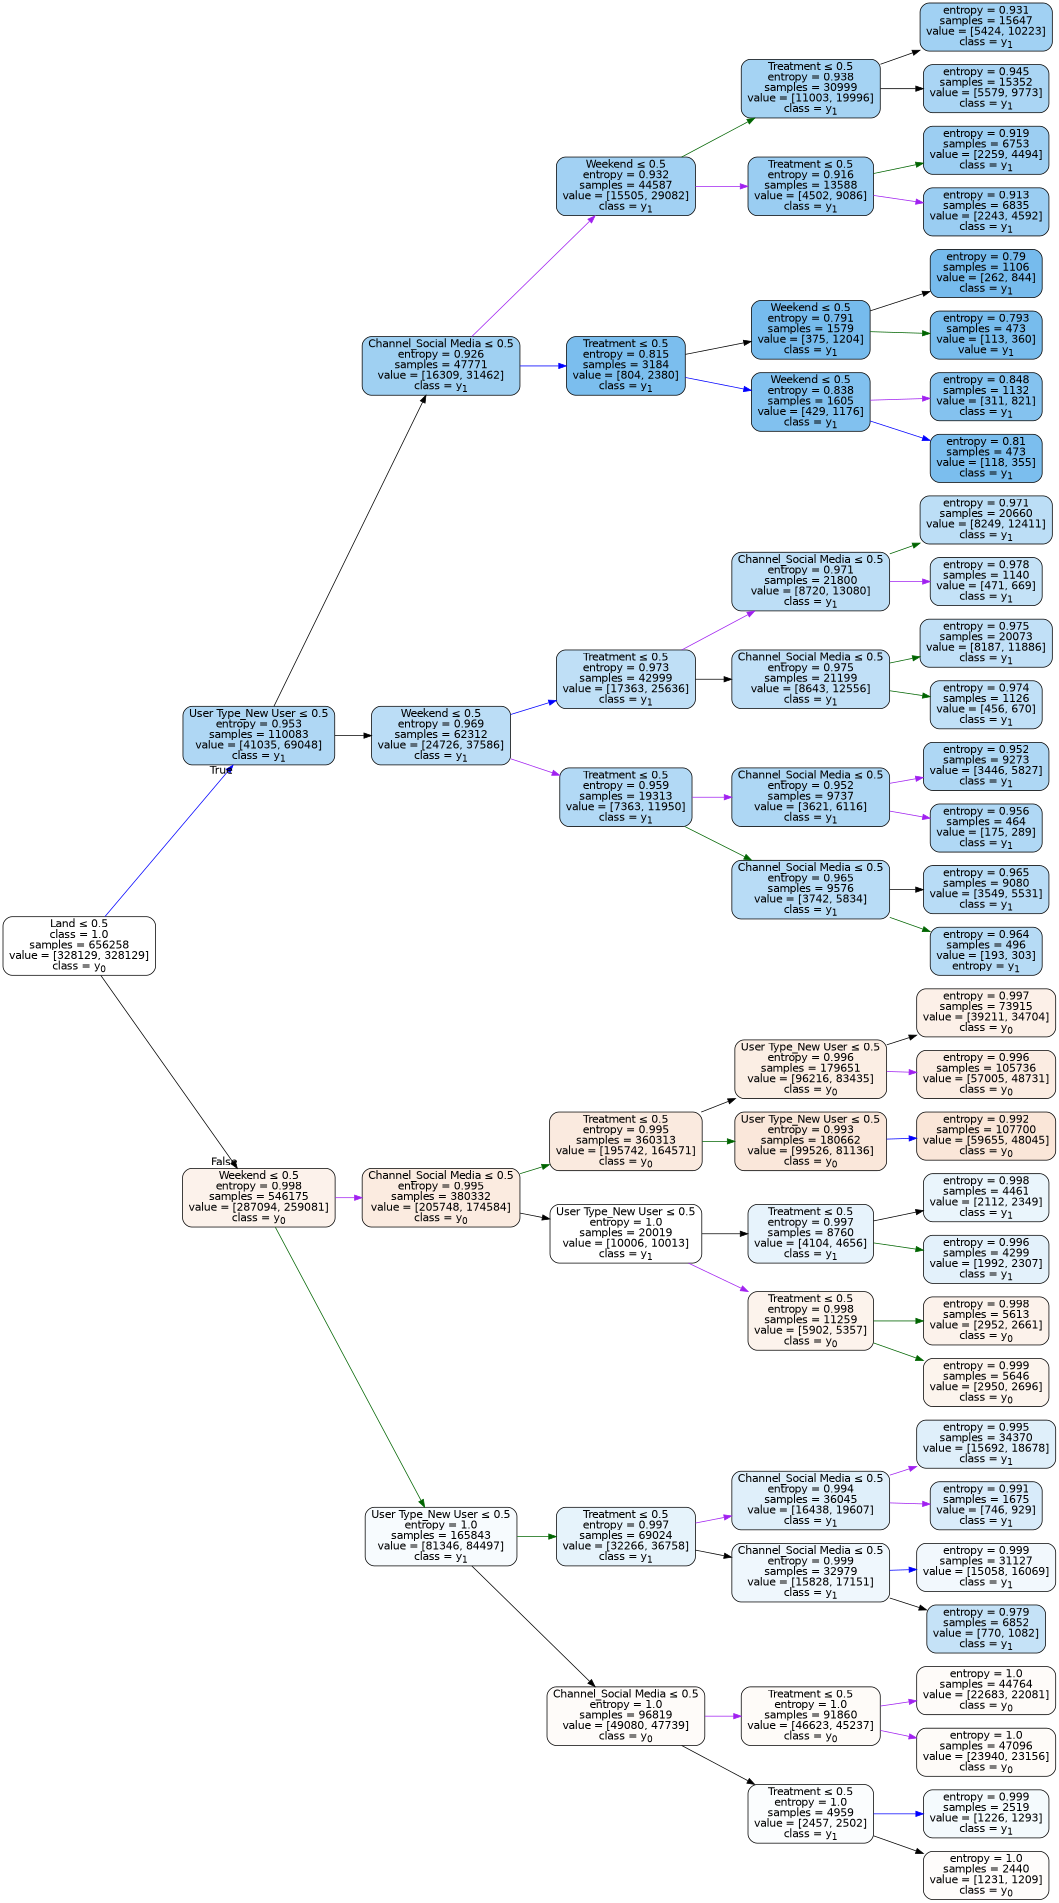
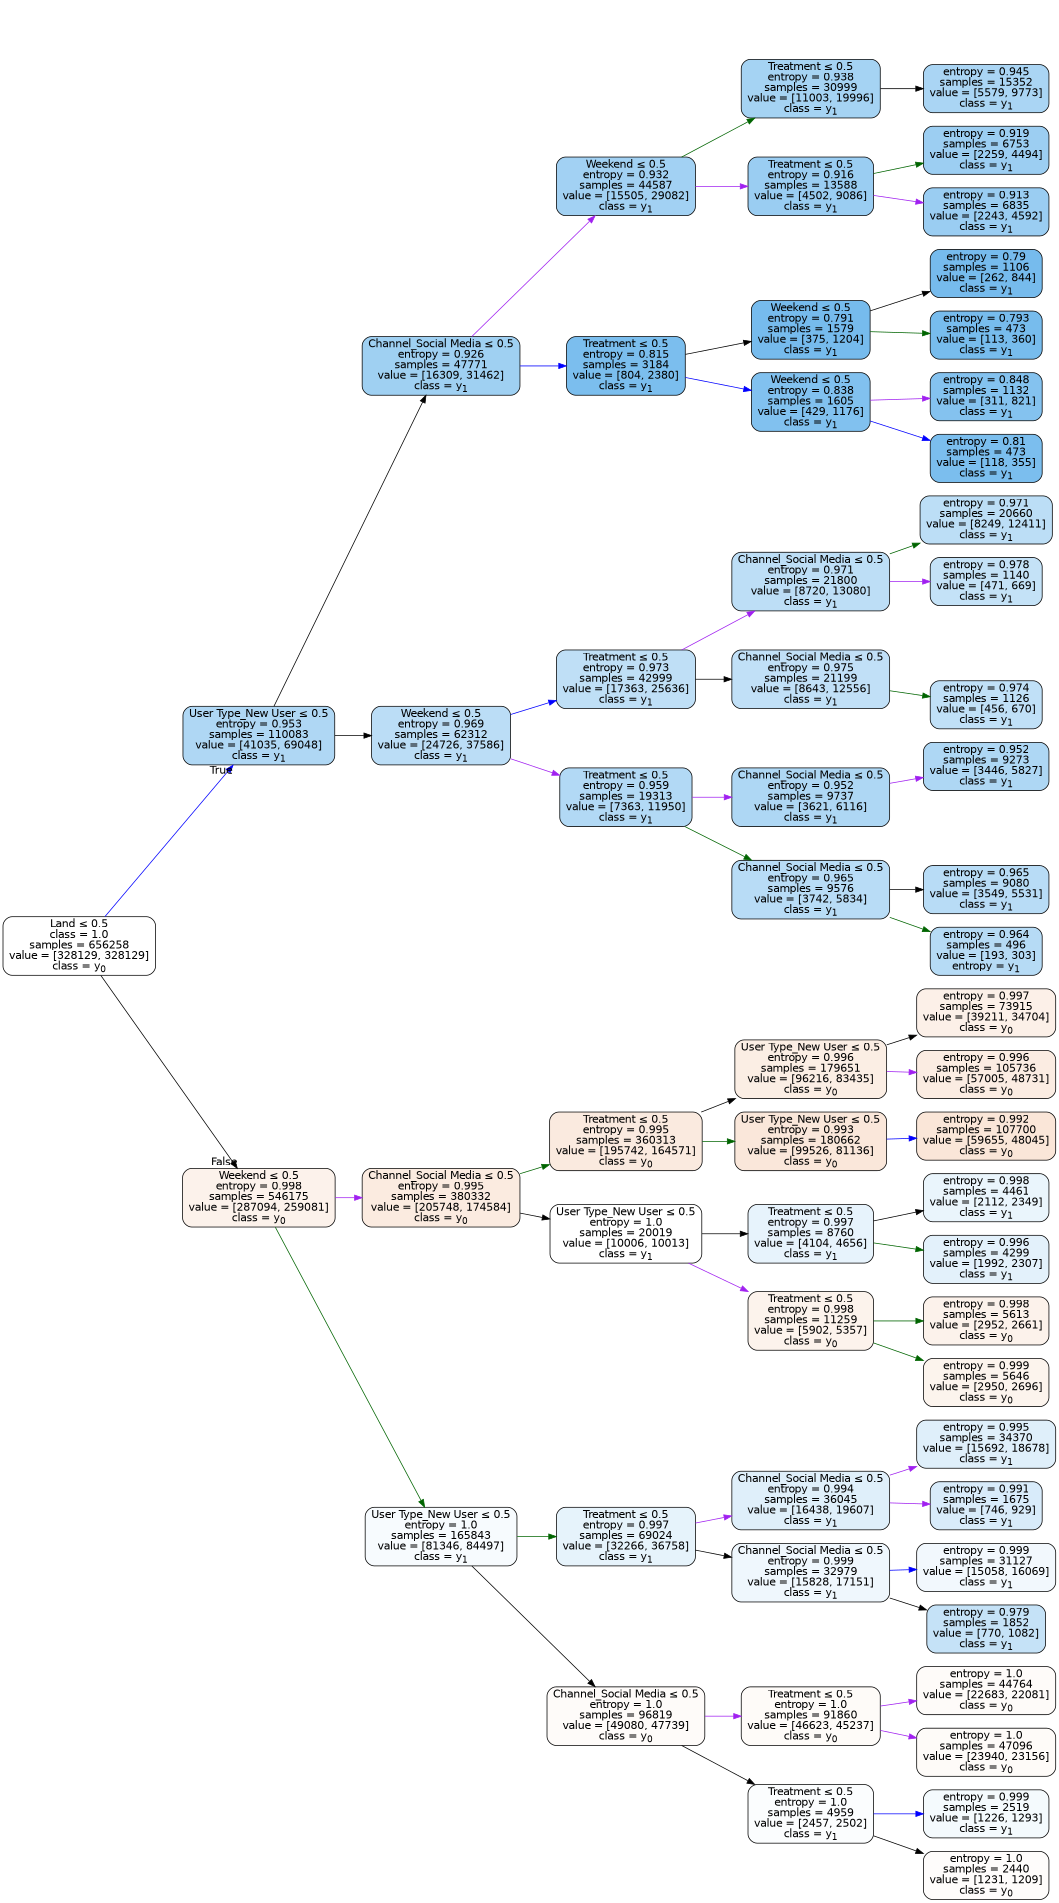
  digraph {
    rankdir=LR
    node [color=black fillcolor="#e5813919" fontname=helvetica shape=box style="filled, rounded"]
    edge [color=black fontname=helvetica]
    n1 [fillcolor="#e5813900" label=<Land &le; 0.5<br/>class = 1.0<br/>samples = 656258<br/>value = [328129, 328129]<br/>class = y<SUB>0</SUB>>]
    n2 [fillcolor="#399de567" label=<User Type_New User &le; 0.5<br/>entropy = 0.953<br/>samples = 110083<br/>value = [41035, 69048]<br/>class = y<SUB>1</SUB>>]
    n3 [label=<Weekend &le; 0.5<br/>entropy = 0.998<br/>samples = 546175<br/>value = [287094, 259081]<br/>class = y<SUB>0</SUB>>]
    n4 [fillcolor="#399de57b" label=<Channel_Social Media &le; 0.5<br/>entropy = 0.926<br/>samples = 47771<br/>value = [16309, 31462]<br/>class = y<SUB>1</SUB>>]
    n5 [fillcolor="#399de557" label=<Weekend &le; 0.5<br/>entropy = 0.969<br/>samples = 62312<br/>value = [24726, 37586]<br/>class = y<SUB>1</SUB>>]
    n6 [fillcolor="#e5813927" label=<Channel_Social Media &le; 0.5<br/>entropy = 0.995<br/>samples = 380332<br/>value = [205748, 174584]<br/>class = y<SUB>0</SUB>>]
    n7 [fillcolor="#399de50a" label=<User Type_New User &le; 0.5<br/>entropy = 1.0<br/>samples = 165843<br/>value = [81346, 84497]<br/>class = y<SUB>1</SUB>>]
    n8 [fillcolor="#399de577" label=<Weekend &le; 0.5<br/>entropy = 0.932<br/>samples = 44587<br/>value = [15505, 29082]<br/>class = y<SUB>1</SUB>>]
    n9 [fillcolor="#399de5a9" label=<Treatment &le; 0.5<br/>entropy = 0.815<br/>samples = 3184<br/>value = [804, 2380]<br/>class = y<SUB>1</SUB>>]
    n10 [fillcolor="#399de552" label=<Treatment &le; 0.5<br/>entropy = 0.973<br/>samples = 42999<br/>value = [17363, 25636]<br/>class = y<SUB>1</SUB>>]
    n11 [fillcolor="#399de562" label=<Treatment &le; 0.5<br/>entropy = 0.959<br/>samples = 19313<br/>value = [7363, 11950]<br/>class = y<SUB>1</SUB>>]
    n12 [fillcolor="#399de573" label=<Treatment &le; 0.5<br/>entropy = 0.938<br/>samples = 30999<br/>value = [11003, 19996]<br/>class = y<SUB>1</SUB>>]
    n13 [fillcolor="#399de581" label=<Treatment &le; 0.5<br/>entropy = 0.916<br/>samples = 13588<br/>value = [4502, 9086]<br/>class = y<SUB>1</SUB>>]
    n14 [fillcolor="#399de5b0" label=<Weekend &le; 0.5<br/>entropy = 0.791<br/>samples = 1579<br/>value = [375, 1204]<br/>class = y<SUB>1</SUB>>]
    n15 [fillcolor="#399de5a2" label=<Weekend &le; 0.5<br/>entropy = 0.838<br/>samples = 1605<br/>value = [429, 1176]<br/>class = y<SUB>1</SUB>>]
-   n16 [fillcolor="#399de578" label=<entropy = 0.931<br/>samples = 15647<br/>value = [5424, 10223]<br/>class = y<SUB>1</SUB>>]
    n17 [fillcolor="#399de56d" label=<entropy = 0.945<br/>samples = 15352<br/>value = [5579, 9773]<br/>class = y<SUB>1</SUB>>]
    n18 [fillcolor="#399de57f" label=<entropy = 0.919<br/>samples = 6753<br/>value = [2259, 4494]<br/>class = y<SUB>1</SUB>>]
    n19 [fillcolor="#399de582" label=<entropy = 0.913<br/>samples = 6835<br/>value = [2243, 4592]<br/>class = y<SUB>1</SUB>>]
    n20 [fillcolor="#399de5b0" label=<entropy = 0.79<br/>samples = 1106<br/>value = [262, 844]<br/>class = y<SUB>1</SUB>>]
-   n21 [fillcolor="#399de5af" label=<entropy = 0.793<br/>samples = 473<br/>value = [113, 360]<br/>value = y<SUB>1</SUB>>]
+   n21 [fillcolor="#399de5af" label=<entropy = 0.793<br/>samples = 473<br/>value = [113, 360]<br/>class = y<SUB>1</SUB>>]
    n22 [fillcolor="#399de59e" label=<entropy = 0.848<br/>samples = 1132<br/>value = [311, 821]<br/>class = y<SUB>1</SUB>>]
    n23 [fillcolor="#399de5aa" label=<entropy = 0.81<br/>samples = 473<br/>value = [118, 355]<br/>class = y<SUB>1</SUB>>]
    n24 [fillcolor="#399de555" label=<Channel_Social Media &le; 0.5<br/>entropy = 0.971<br/>samples = 21800<br/>value = [8720, 13080]<br/>class = y<SUB>1</SUB>>]
    n25 [fillcolor="#399de54f" label=<Channel_Social Media &le; 0.5<br/>entropy = 0.975<br/>samples = 21199<br/>value = [8643, 12556]<br/>class = y<SUB>1</SUB>>]
    n26 [fillcolor="#399de568" label=<Channel_Social Media &le; 0.5<br/>entropy = 0.952<br/>samples = 9737<br/>value = [3621, 6116]<br/>class = y<SUB>1</SUB>>]
    n27 [fillcolor="#399de55b" label=<Channel_Social Media &le; 0.5<br/>entropy = 0.965<br/>samples = 9576<br/>value = [3742, 5834]<br/>class = y<SUB>1</SUB>>]
    n28 [fillcolor="#399de556" label=<entropy = 0.971<br/>samples = 20660<br/>value = [8249, 12411]<br/>class = y<SUB>1</SUB>>]
    n29 [fillcolor="#399de54b" label=<entropy = 0.978<br/>samples = 1140<br/>value = [471, 669]<br/>class = y<SUB>1</SUB>>]
-   n30 [fillcolor="#399de54f" label=<entropy = 0.975<br/>samples = 20073<br/>value = [8187, 11886]<br/>class = y<SUB>1</SUB>>]
    n31 [fillcolor="#399de551" label=<entropy = 0.974<br/>samples = 1126<br/>value = [456, 670]<br/>class = y<SUB>1</SUB>>]
    n32 [fillcolor="#399de568" label=<entropy = 0.952<br/>samples = 9273<br/>value = [3446, 5827]<br/>class = y<SUB>1</SUB>>]
-   n33 [fillcolor="#399de565" label=<entropy = 0.956<br/>samples = 464<br/>value = [175, 289]<br/>class = y<SUB>1</SUB>>]
    n34 [fillcolor="#399de55b" label=<entropy = 0.965<br/>samples = 9080<br/>value = [3549, 5531]<br/>class = y<SUB>1</SUB>>]
    n35 [fillcolor="#399de55d" label=<entropy = 0.964<br/>samples = 496<br/>value = [193, 303]<br/>entropy = y<SUB>1</SUB>>]
    n36 [fillcolor="#e5813929" label=<Treatment &le; 0.5<br/>entropy = 0.995<br/>samples = 360313<br/>value = [195742, 164571]<br/>class = y<SUB>0</SUB>>]
    n37 [fillcolor="#399de500" label=<User Type_New User &le; 0.5<br/>entropy = 1.0<br/>samples = 20019<br/>value = [10006, 10013]<br/>class = y<SUB>1</SUB>>]
    n38 [fillcolor="#399de51f" label=<Treatment &le; 0.5<br/>entropy = 0.997<br/>samples = 69024<br/>value = [32266, 36758]<br/>class = y<SUB>1</SUB>>]
    n39 [fillcolor="#e5813907" label=<Channel_Social Media &le; 0.5<br/>entropy = 1.0<br/>samples = 96819<br/>value = [49080, 47739]<br/>class = y<SUB>0</SUB>>]
    n40 [fillcolor="#e5813922" label=<User Type_New User &le; 0.5<br/>entropy = 0.996<br/>samples = 179651<br/>value = [96216, 83435]<br/>class = y<SUB>0</SUB>>]
    n41 [fillcolor="#e581392f" label=<User Type_New User &le; 0.5<br/>entropy = 0.993<br/>samples = 180662<br/>value = [99526, 81136]<br/>class = y<SUB>0</SUB>>]
    n42 [fillcolor="#399de51e" label=<Treatment &le; 0.5<br/>entropy = 0.997<br/>samples = 8760<br/>value = [4104, 4656]<br/>class = y<SUB>1</SUB>>]
    n43 [fillcolor="#e5813918" label=<Treatment &le; 0.5<br/>entropy = 0.998<br/>samples = 11259<br/>value = [5902, 5357]<br/>class = y<SUB>0</SUB>>]
    n44 [fillcolor="#e581391d" label=<entropy = 0.997<br/>samples = 73915<br/>value = [39211, 34704]<br/>class = y<SUB>0</SUB>>]
    n45 [fillcolor="#e5813925" label=<entropy = 0.996<br/>samples = 105736<br/>value = [57005, 48731]<br/>class = y<SUB>0</SUB>>]
    n46 [fillcolor="#e5813932" label=<entropy = 0.992<br/>samples = 107700<br/>value = [59655, 48045]<br/>class = y<SUB>0</SUB>>]
    n47 [fillcolor="#399de51a" label=<entropy = 0.998<br/>samples = 4461<br/>value = [2112, 2349]<br/>class = y<SUB>1</SUB>>]
    n48 [fillcolor="#399de523" label=<entropy = 0.996<br/>samples = 4299<br/>value = [1992, 2307]<br/>class = y<SUB>1</SUB>>]
    n49 [label=<entropy = 0.998<br/>samples = 5613<br/>value = [2952, 2661]<br/>class = y<SUB>0</SUB>>]
    n50 [fillcolor="#e5813916" label=<entropy = 0.999<br/>samples = 5646<br/>value = [2950, 2696]<br/>class = y<SUB>0</SUB>>]
    n51 [fillcolor="#399de529" label=<Channel_Social Media &le; 0.5<br/>entropy = 0.994<br/>samples = 36045<br/>value = [16438, 19607]<br/>class = y<SUB>1</SUB>>]
    n52 [fillcolor="#399de514" label=<Channel_Social Media &le; 0.5<br/>entropy = 0.999<br/>samples = 32979<br/>value = [15828, 17151]<br/>class = y<SUB>1</SUB>>]
    n53 [fillcolor="#e5813908" label=<Treatment &le; 0.5<br/>entropy = 1.0<br/>samples = 91860<br/>value = [46623, 45237]<br/>class = y<SUB>0</SUB>>]
    n54 [fillcolor="#399de505" label=<Treatment &le; 0.5<br/>entropy = 1.0<br/>samples = 4959<br/>value = [2457, 2502]<br/>class = y<SUB>1</SUB>>]
    n55 [fillcolor="#399de529" label=<entropy = 0.995<br/>samples = 34370<br/>value = [15692, 18678]<br/>class = y<SUB>1</SUB>>]
    n56 [fillcolor="#399de532" label=<entropy = 0.991<br/>samples = 1675<br/>value = [746, 929]<br/>class = y<SUB>1</SUB>>]
    n57 [fillcolor="#399de510" label=<entropy = 0.999<br/>samples = 31127<br/>value = [15058, 16069]<br/>class = y<SUB>1</SUB>>]
-   n58 [fillcolor="#399de54a" label=<entropy = 0.979<br/>samples = 6852<br/>value = [770, 1082]<br/>class = y<SUB>1</SUB>>]
+   n58 [fillcolor="#399de54a" label=<entropy = 0.979<br/>samples = 1852<br/>value = [770, 1082]<br/>class = y<SUB>1</SUB>>]
    n59 [fillcolor="#e5813907" label=<entropy = 1.0<br/>samples = 44764<br/>value = [22683, 22081]<br/>class = y<SUB>0</SUB>>]
    n60 [fillcolor="#e5813908" label=<entropy = 1.0<br/>samples = 47096<br/>value = [23940, 23156]<br/>class = y<SUB>0</SUB>>]
    n61 [fillcolor="#399de50d" label=<entropy = 0.999<br/>samples = 2519<br/>value = [1226, 1293]<br/>class = y<SUB>1</SUB>>]
    n62 [fillcolor="#e5813905" label=<entropy = 1.0<br/>samples = 2440<br/>value = [1231, 1209]<br/>class = y<SUB>0</SUB>>]
    n1 -> n2 [color=blue headlabel=True labelangle=45 labeldistance=2.5]
    n1 -> n3 [headlabel=False labelangle=-45 labeldistance=2.5]
    n2 -> n4
    n2 -> n5
    n3 -> n6 [color=purple]
    n3 -> n7 [color=darkgreen]
    n4 -> n8 [color=purple]
    n4 -> n9 [color=blue]
    n5 -> n10 [color=blue]
    n5 -> n11 [color=purple]
    n6 -> n36 [color=darkgreen]
    n6 -> n37
    n7 -> n38 [color=darkgreen]
    n7 -> n39
    n8 -> n12 [color=darkgreen]
    n8 -> n13 [color=purple]
    n9 -> n14
    n9 -> n15 [color=blue]
    n10 -> n24 [color=purple]
    n10 -> n25
    n11 -> n26 [color=purple]
    n11 -> n27 [color=darkgreen]
-   n12 -> n16
    n12 -> n17
    n13 -> n18 [color=darkgreen]
    n13 -> n19 [color=purple]
    n14 -> n20
    n14 -> n21 [color=darkgreen]
    n15 -> n22 [color=purple]
    n15 -> n23 [color=blue]
    n24 -> n28 [color=darkgreen]
    n24 -> n29 [color=purple]
-   n25 -> n30 [color=darkgreen]
    n25 -> n31 [color=darkgreen]
    n26 -> n32 [color=purple]
-   n26 -> n33 [color=purple]
    n27 -> n34
    n27 -> n35 [color=darkgreen]
    n36 -> n40
    n36 -> n41 [color=darkgreen]
    n37 -> n42
    n37 -> n43 [color=purple]
    n38 -> n51 [color=purple]
    n38 -> n52
    n39 -> n53 [color=purple]
    n39 -> n54
    n40 -> n44
    n40 -> n45 [color=purple]
    n41 -> n46 [color=blue]
    n42 -> n47
    n42 -> n48 [color=darkgreen]
    n43 -> n49 [color=darkgreen]
    n43 -> n50 [color=darkgreen]
    n51 -> n55 [color=purple]
    n51 -> n56 [color=purple]
    n52 -> n57 [color=blue]
    n52 -> n58
    n53 -> n59 [color=purple]
    n53 -> n60 [color=purple]
    n54 -> n61 [color=blue]
    n54 -> n62
  }
